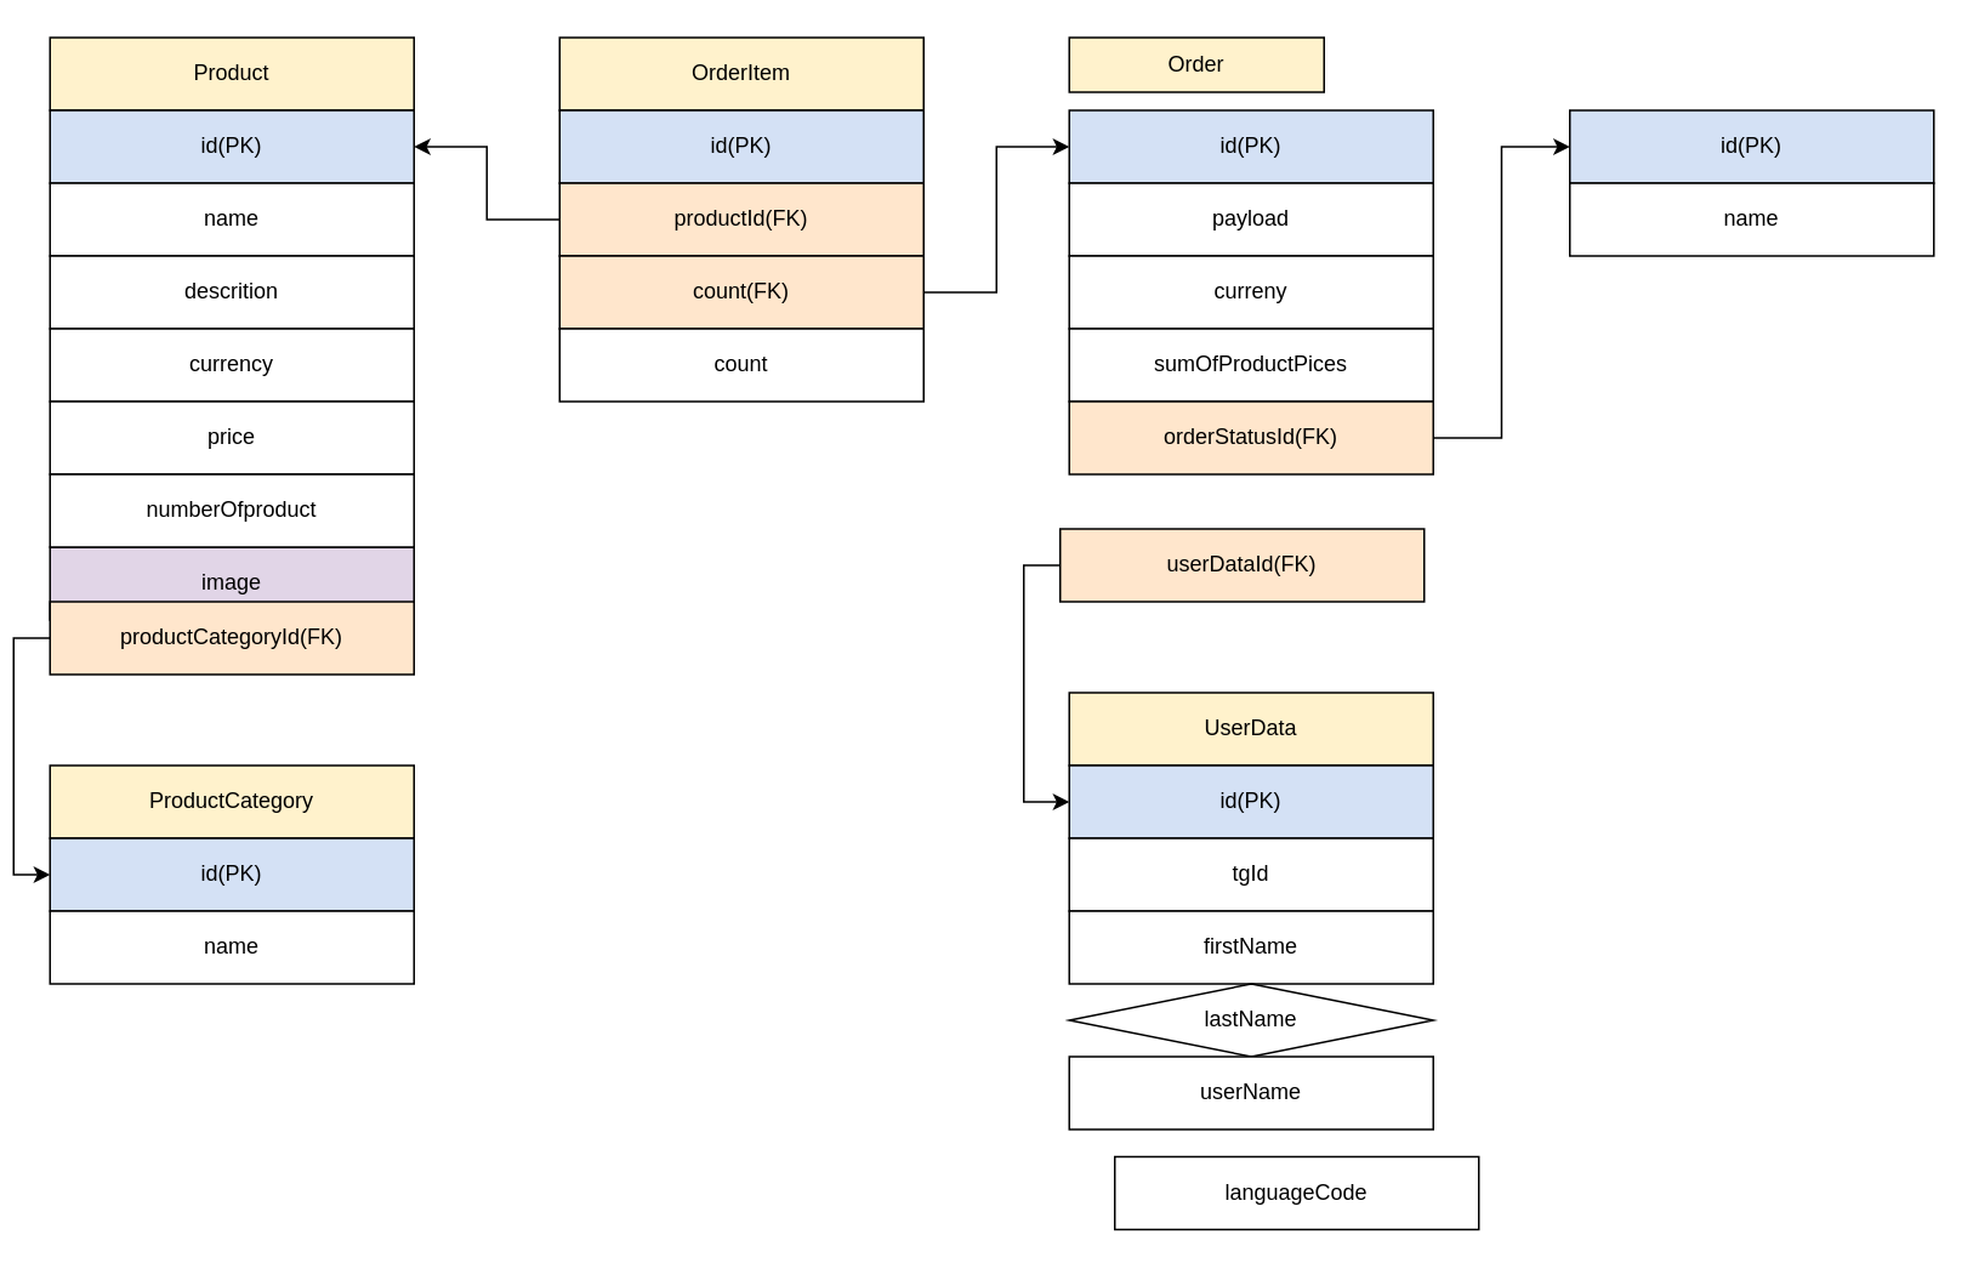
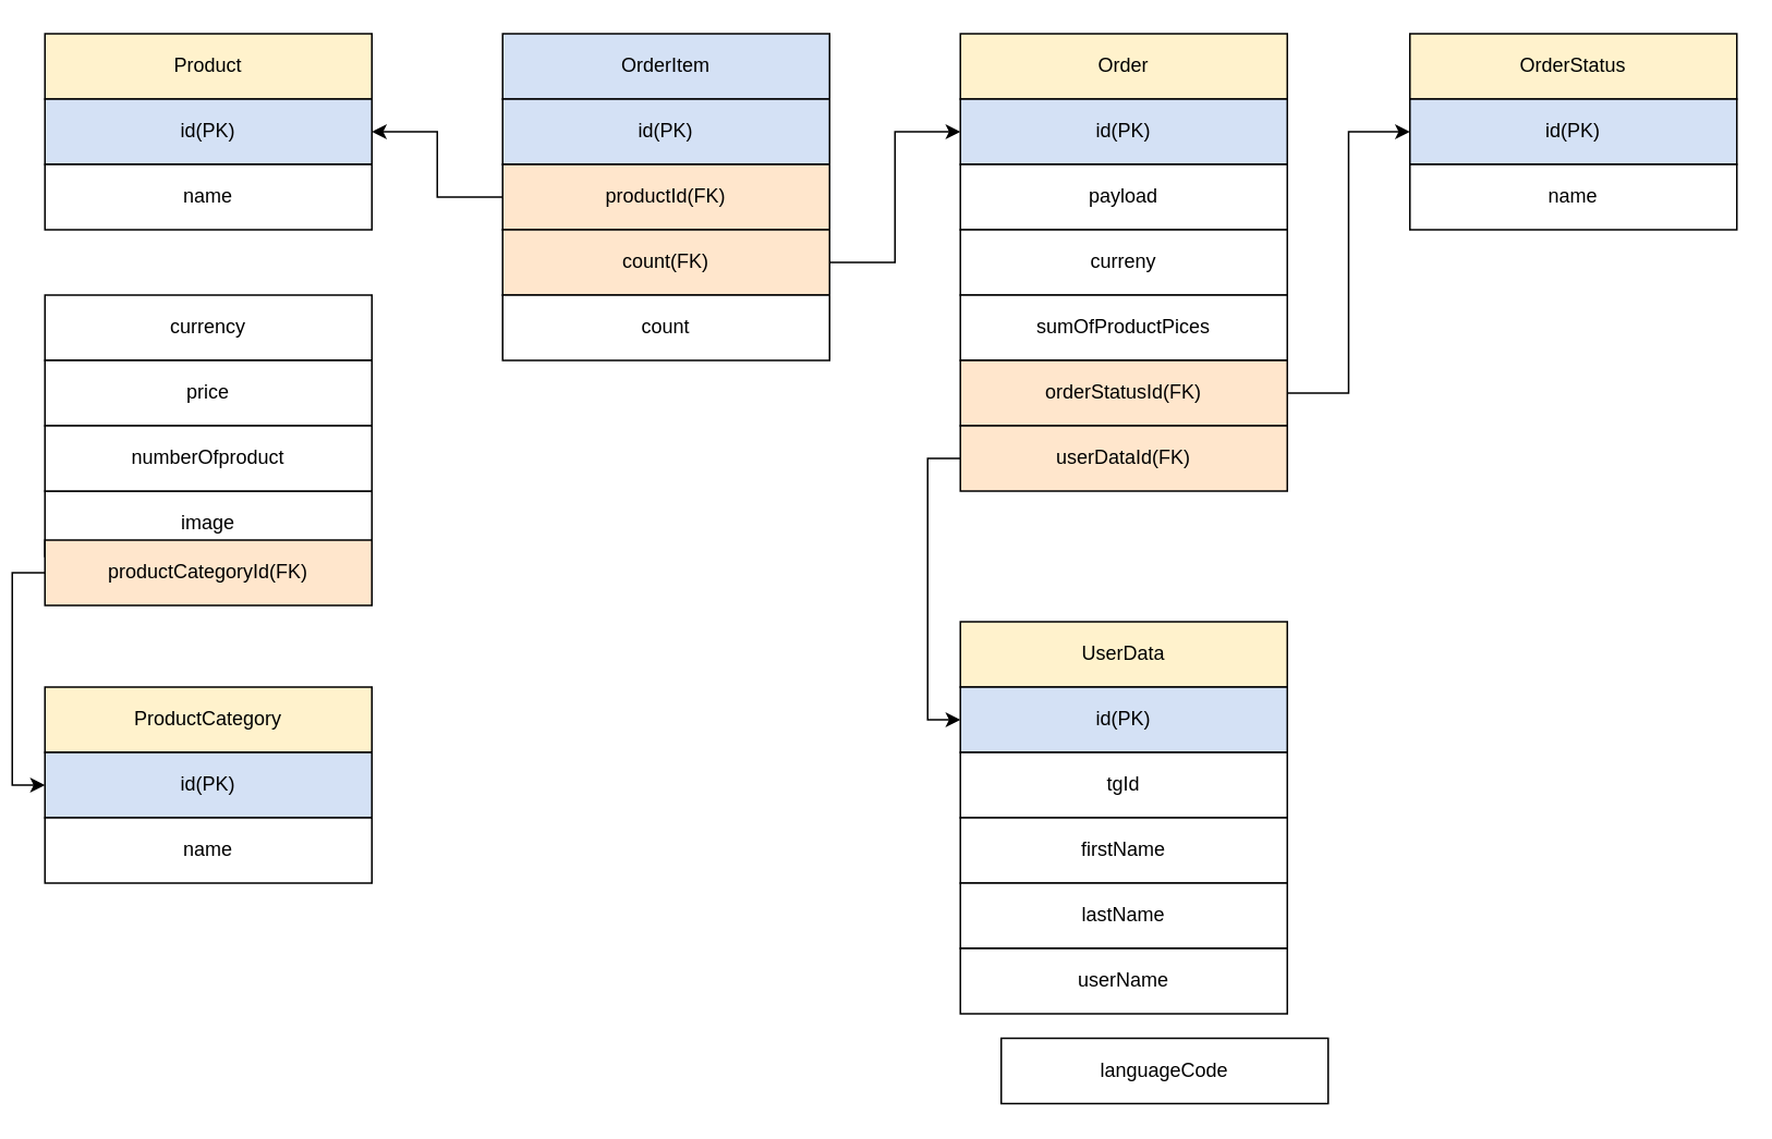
  <mxCell id="0" />
  <mxCell id="1" parent="0" />
  <mxCell id="2" value="Product" style="rounded=0;whiteSpace=wrap;html=1;fillColor=#FFF2CC;" vertex="1" parent="1"><mxGeometry x="20" y="20" width="200" height="40" as="geometry" /></mxCell>
  <mxCell id="3" value="id(PK)" style="rounded=0;whiteSpace=wrap;html=1;fillColor=#D4E1F5;" vertex="1" parent="1"><mxGeometry x="20" y="60" width="200" height="40" as="geometry" /></mxCell>
  <mxCell id="4" value="name" style="rounded=0;whiteSpace=wrap;html=1;" vertex="1" parent="1"><mxGeometry x="20" y="100" width="200" height="40" as="geometry" /></mxCell>
- <mxCell id="5" value="descrition" style="rounded=0;whiteSpace=wrap;html=1;" vertex="1" parent="1"><mxGeometry x="20" y="140" width="200" height="40" as="geometry" /></mxCell>
  <mxCell id="6" value="currency" style="rounded=0;whiteSpace=wrap;html=1;" vertex="1" parent="1"><mxGeometry x="20" y="180" width="200" height="40" as="geometry" /></mxCell>
  <mxCell id="7" value="price" style="rounded=0;whiteSpace=wrap;html=1;" vertex="1" parent="1"><mxGeometry x="20" y="220" width="200" height="40" as="geometry" /></mxCell>
- <mxCell id="8" value="image" style="rounded=0;whiteSpace=wrap;html=1;fillColor=#e1d5e7;" vertex="1" parent="1"><mxGeometry x="20" y="300" width="200" height="40" as="geometry" /></mxCell>
- <mxCell id="9" value="OrderItem" style="rounded=0;whiteSpace=wrap;html=1;fillColor=#FFF2CC;" vertex="1" parent="1"><mxGeometry x="300" y="20" width="200" height="40" as="geometry" /></mxCell>
+ <mxCell id="8" value="image" style="rounded=0;whiteSpace=wrap;html=1;" vertex="1" parent="1"><mxGeometry x="20" y="300" width="200" height="40" as="geometry" /></mxCell>
+ <mxCell id="9" value="OrderItem" style="rounded=0;whiteSpace=wrap;html=1;fillColor=#d4e1f5;" vertex="1" parent="1"><mxGeometry x="300" y="20" width="200" height="40" as="geometry" /></mxCell>
  <mxCell id="10" value="id(PK)" style="rounded=0;whiteSpace=wrap;html=1;fillColor=#D4E1F5;" vertex="1" parent="1"><mxGeometry x="300" y="60" width="200" height="40" as="geometry" /></mxCell>
  <mxCell id="11" style="edgeStyle=orthogonalEdgeStyle;rounded=0;orthogonalLoop=1;jettySize=auto;html=1;exitX=0;exitY=0.5;exitDx=0;exitDy=0;entryX=1;entryY=0.5;entryDx=0;entryDy=0;" edge="1" parent="1" source="12" target="3"><mxGeometry relative="1" as="geometry" /></mxCell>
  <mxCell id="12" value="productId(FK)" style="rounded=0;whiteSpace=wrap;html=1;fillColor=#FFE6CC;" vertex="1" parent="1"><mxGeometry x="300" y="100" width="200" height="40" as="geometry" /></mxCell>
  <mxCell id="13" style="edgeStyle=orthogonalEdgeStyle;rounded=0;orthogonalLoop=1;jettySize=auto;html=1;exitX=1;exitY=0.5;exitDx=0;exitDy=0;entryX=0;entryY=0.5;entryDx=0;entryDy=0;" edge="1" parent="1" source="14" target="20"><mxGeometry relative="1" as="geometry" /></mxCell>
  <mxCell id="14" value="count(FK)" style="rounded=0;whiteSpace=wrap;html=1;fillColor=#FFE6CC;" vertex="1" parent="1"><mxGeometry x="300" y="140" width="200" height="40" as="geometry" /></mxCell>
  <mxCell id="15" value="count" style="rounded=0;whiteSpace=wrap;html=1;" vertex="1" parent="1"><mxGeometry x="300" y="180" width="200" height="40" as="geometry" /></mxCell>
  <mxCell id="16" style="edgeStyle=orthogonalEdgeStyle;rounded=0;orthogonalLoop=1;jettySize=auto;html=1;exitX=0;exitY=0.5;exitDx=0;exitDy=0;entryX=0;entryY=0.5;entryDx=0;entryDy=0;" edge="1" parent="1" source="17" target="39"><mxGeometry relative="1" as="geometry" /></mxCell>
  <mxCell id="17" value="productCategoryId(FK)" style="rounded=0;whiteSpace=wrap;html=1;fillColor=#FFE6CC;" vertex="1" parent="1"><mxGeometry x="20" y="330" width="200" height="40" as="geometry" /></mxCell>
  <mxCell id="18" value="ProductCategory" style="rounded=0;whiteSpace=wrap;html=1;fillColor=#FFF2CC;" vertex="1" parent="1"><mxGeometry x="20" y="420" width="200" height="40" as="geometry" /></mxCell>
- <mxCell id="19" value="Order" style="rounded=0;whiteSpace=wrap;html=1;fillColor=#FFF2CC;" vertex="1" parent="1"><mxGeometry x="580" y="20" width="140" height="30" as="geometry" /></mxCell>
+ <mxCell id="19" value="Order" style="rounded=0;whiteSpace=wrap;html=1;fillColor=#FFF2CC;" vertex="1" parent="1"><mxGeometry x="580" y="20" width="200" height="40" as="geometry" /></mxCell>
  <mxCell id="20" value="id(PK)" style="rounded=0;whiteSpace=wrap;html=1;fillColor=#D4E1F5;" vertex="1" parent="1"><mxGeometry x="580" y="60" width="200" height="40" as="geometry" /></mxCell>
  <mxCell id="21" value="payload" style="rounded=0;whiteSpace=wrap;html=1;" vertex="1" parent="1"><mxGeometry x="580" y="100" width="200" height="40" as="geometry" /></mxCell>
  <mxCell id="22" value="curreny" style="rounded=0;whiteSpace=wrap;html=1;" vertex="1" parent="1"><mxGeometry x="580" y="140" width="200" height="40" as="geometry" /></mxCell>
  <mxCell id="23" value="sumOfProductPices" style="rounded=0;whiteSpace=wrap;html=1;" vertex="1" parent="1"><mxGeometry x="580" y="180" width="200" height="40" as="geometry" /></mxCell>
  <mxCell id="24" style="edgeStyle=orthogonalEdgeStyle;rounded=0;orthogonalLoop=1;jettySize=auto;html=1;exitX=1;exitY=0.5;exitDx=0;exitDy=0;entryX=0;entryY=0.5;entryDx=0;entryDy=0;" edge="1" parent="1" source="25" target="36"><mxGeometry relative="1" as="geometry" /></mxCell>
  <mxCell id="25" value="orderStatusId(FK)" style="rounded=0;whiteSpace=wrap;html=1;fillColor=#FFE6CC;" vertex="1" parent="1"><mxGeometry x="580" y="220" width="200" height="40" as="geometry" /></mxCell>
  <mxCell id="26" style="edgeStyle=orthogonalEdgeStyle;rounded=0;orthogonalLoop=1;jettySize=auto;html=1;exitX=0;exitY=0.5;exitDx=0;exitDy=0;entryX=0;entryY=0.5;entryDx=0;entryDy=0;" edge="1" parent="1" source="27" target="29"><mxGeometry relative="1" as="geometry"><mxPoint x="530" y="348" as="targetPoint" /></mxGeometry></mxCell>
- <mxCell id="27" value="userDataId(FK)" style="rounded=0;whiteSpace=wrap;html=1;fillColor=#FFE6CC;" vertex="1" parent="1"><mxGeometry x="575" y="290" width="200" height="40" as="geometry" /></mxCell>
+ <mxCell id="27" value="userDataId(FK)" style="rounded=0;whiteSpace=wrap;html=1;fillColor=#FFE6CC;" vertex="1" parent="1"><mxGeometry x="580" y="260" width="200" height="40" as="geometry" /></mxCell>
  <mxCell id="28" value="UserData" style="rounded=0;whiteSpace=wrap;html=1;fillColor=#FFF2CC;" vertex="1" parent="1"><mxGeometry x="580" y="380" width="200" height="40" as="geometry" /></mxCell>
  <mxCell id="29" value="id(PK)" style="rounded=0;whiteSpace=wrap;html=1;fillColor=#D4E1F5;" vertex="1" parent="1"><mxGeometry x="580" y="420" width="200" height="40" as="geometry" /></mxCell>
  <mxCell id="30" value="tgId" style="rounded=0;whiteSpace=wrap;html=1;" vertex="1" parent="1"><mxGeometry x="580" y="460" width="200" height="40" as="geometry" /></mxCell>
  <mxCell id="31" value="firstName" style="rounded=0;whiteSpace=wrap;html=1;" vertex="1" parent="1"><mxGeometry x="580" y="500" width="200" height="40" as="geometry" /></mxCell>
- <mxCell id="32" value="lastName" style="rhombus;whiteSpace=wrap;html=1;" vertex="1" parent="1"><mxGeometry x="580" y="540" width="200" height="40" as="geometry" /></mxCell>
+ <mxCell id="32" value="lastName" style="rounded=0;whiteSpace=wrap;html=1;" vertex="1" parent="1"><mxGeometry x="580" y="540" width="200" height="40" as="geometry" /></mxCell>
  <mxCell id="33" value="userName" style="rounded=0;whiteSpace=wrap;html=1;" vertex="1" parent="1"><mxGeometry x="580" y="580" width="200" height="40" as="geometry" /></mxCell>
  <mxCell id="34" value="languageCode" style="rounded=0;whiteSpace=wrap;html=1;" vertex="1" parent="1"><mxGeometry x="605" y="635" width="200" height="40" as="geometry" /></mxCell>
+ <mxCell id="35" value="OrderStatus" style="rounded=0;whiteSpace=wrap;html=1;fillColor=#FFF2CC;" vertex="1" parent="1"><mxGeometry x="855" y="20" width="200" height="40" as="geometry" /></mxCell>
  <mxCell id="36" value="id(PK)" style="rounded=0;whiteSpace=wrap;html=1;fillColor=#D4E1F5;" vertex="1" parent="1"><mxGeometry x="855" y="60" width="200" height="40" as="geometry" /></mxCell>
  <mxCell id="37" value="name" style="rounded=0;whiteSpace=wrap;html=1;" vertex="1" parent="1"><mxGeometry x="855" y="100" width="200" height="40" as="geometry" /></mxCell>
  <mxCell id="38" value="numberOfproduct" style="rounded=0;whiteSpace=wrap;html=1;" vertex="1" parent="1"><mxGeometry x="20" y="260" width="200" height="40" as="geometry" /></mxCell>
  <mxCell id="39" value="id(PK)" style="rounded=0;whiteSpace=wrap;html=1;fillColor=#D4E1F5;" vertex="1" parent="1"><mxGeometry x="20" y="460" width="200" height="40" as="geometry" /></mxCell>
  <mxCell id="40" value="name" style="rounded=0;whiteSpace=wrap;html=1;" vertex="1" parent="1"><mxGeometry x="20" y="500" width="200" height="40" as="geometry" /></mxCell>
